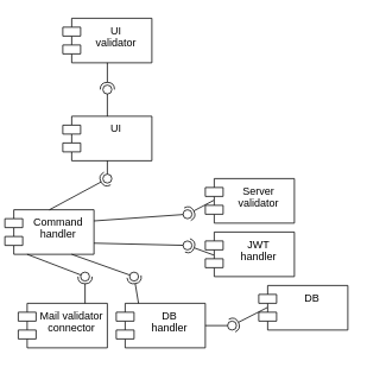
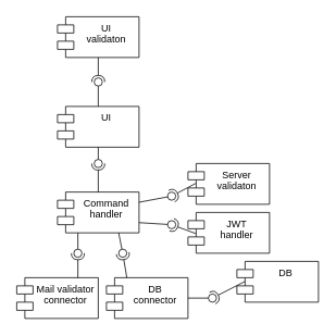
  <mxCell id="0" />
  <mxCell id="1" parent="0" />
  <mxCell id="2" value="UI" style="shape=module;align=left;spacingLeft=20;align=center;verticalAlign=top;whiteSpace=wrap;html=1;" vertex="1" parent="1"><mxGeometry x="70" y="130" width="100" height="50" as="geometry" /></mxCell>
  <mxCell id="3" value="" style="rounded=0;orthogonalLoop=1;jettySize=auto;html=1;endArrow=oval;endFill=0;sketch=0;sourcePerimeterSpacing=0;targetPerimeterSpacing=0;endSize=10;exitX=0.5;exitY=1;exitDx=0;exitDy=0;" edge="1" parent="1" source="2"><mxGeometry relative="1" as="geometry"><mxPoint x="280" y="195" as="sourcePoint" /><mxPoint x="120" y="200" as="targetPoint" /></mxGeometry></mxCell>
- <mxCell id="4" value="UI&lt;div&gt;validator&lt;/div&gt;" style="shape=module;align=left;spacingLeft=20;align=center;verticalAlign=top;whiteSpace=wrap;html=1;" vertex="1" parent="1"><mxGeometry x="70" y="20" width="100" height="50" as="geometry" /></mxCell>
- <mxCell id="5" value="Command&lt;div&gt;handler&lt;/div&gt;" style="shape=module;align=left;spacingLeft=20;align=center;verticalAlign=top;whiteSpace=wrap;html=1;" vertex="1" parent="1"><mxGeometry x="5" y="235" width="100" height="50" as="geometry" /></mxCell>
+ <mxCell id="4" value="UI&lt;div&gt;validaton&lt;/div&gt;" style="shape=module;align=left;spacingLeft=20;align=center;verticalAlign=top;whiteSpace=wrap;html=1;" vertex="1" parent="1"><mxGeometry x="70" y="20" width="100" height="50" as="geometry" /></mxCell>
+ <mxCell id="5" value="Command&lt;div&gt;handler&lt;/div&gt;" style="shape=module;align=left;spacingLeft=20;align=center;verticalAlign=top;whiteSpace=wrap;html=1;" vertex="1" parent="1"><mxGeometry x="70" y="235" width="100" height="50" as="geometry" /></mxCell>
  <mxCell id="6" value="" style="ellipse;whiteSpace=wrap;html=1;align=center;aspect=fixed;fillColor=none;strokeColor=none;resizable=0;perimeter=centerPerimeter;rotatable=0;allowArrows=0;points=[];outlineConnect=1;" vertex="1" parent="1"><mxGeometry x="205" y="110" width="10" height="10" as="geometry" /></mxCell>
- <mxCell id="7" value="Server&lt;div&gt;validator&lt;/div&gt;" style="shape=module;align=left;spacingLeft=20;align=center;verticalAlign=top;whiteSpace=wrap;html=1;" vertex="1" parent="1"><mxGeometry x="230" y="200" width="100" height="50" as="geometry" /></mxCell>
+ <mxCell id="7" value="Server&lt;div&gt;validaton&lt;/div&gt;" style="shape=module;align=left;spacingLeft=20;align=center;verticalAlign=top;whiteSpace=wrap;html=1;" vertex="1" parent="1"><mxGeometry x="230" y="200" width="100" height="50" as="geometry" /></mxCell>
  <mxCell id="8" value="JWT&lt;div&gt;handler&lt;/div&gt;" style="shape=module;align=left;spacingLeft=20;align=center;verticalAlign=top;whiteSpace=wrap;html=1;" vertex="1" parent="1"><mxGeometry x="230" y="260" width="100" height="50" as="geometry" /></mxCell>
  <mxCell id="9" value="Mail validator&lt;div&gt;connector&lt;/div&gt;" style="shape=module;align=left;spacingLeft=20;align=center;verticalAlign=top;whiteSpace=wrap;html=1;" vertex="1" parent="1"><mxGeometry x="20" y="340" width="100" height="50" as="geometry" /></mxCell>
- <mxCell id="10" value="DB&lt;div&gt;handler&lt;/div&gt;" style="shape=module;align=left;spacingLeft=20;align=center;verticalAlign=top;whiteSpace=wrap;html=1;" vertex="1" parent="1"><mxGeometry x="130" y="340" width="100" height="50" as="geometry" /></mxCell>
+ <mxCell id="10" value="DB&lt;div&gt;connector&lt;/div&gt;" style="shape=module;align=left;spacingLeft=20;align=center;verticalAlign=top;whiteSpace=wrap;html=1;" vertex="1" parent="1"><mxGeometry x="130" y="340" width="100" height="50" as="geometry" /></mxCell>
  <mxCell id="11" value="DB" style="shape=module;align=left;spacingLeft=20;align=center;verticalAlign=top;whiteSpace=wrap;html=1;" vertex="1" parent="1"><mxGeometry x="290" y="320" width="100" height="50" as="geometry" /></mxCell>
  <mxCell id="12" value="" style="rounded=0;orthogonalLoop=1;jettySize=auto;html=1;endArrow=oval;endFill=0;sketch=0;sourcePerimeterSpacing=0;targetPerimeterSpacing=0;endSize=10;exitX=0.5;exitY=0;exitDx=0;exitDy=0;" edge="1" parent="1" source="2"><mxGeometry relative="1" as="geometry"><mxPoint x="100" y="120" as="sourcePoint" /><mxPoint x="120" y="100" as="targetPoint" /></mxGeometry></mxCell>
  <mxCell id="13" value="" style="rounded=0;orthogonalLoop=1;jettySize=auto;html=1;endArrow=halfCircle;endFill=0;endSize=6;strokeWidth=1;sketch=0;exitX=0.5;exitY=1;exitDx=0;exitDy=0;" edge="1" parent="1" source="4"><mxGeometry relative="1" as="geometry"><mxPoint x="151" y="83" as="sourcePoint" /><mxPoint x="120" y="100" as="targetPoint" /></mxGeometry></mxCell>
  <mxCell id="14" value="" style="rounded=0;orthogonalLoop=1;jettySize=auto;html=1;endArrow=oval;endFill=0;sketch=0;sourcePerimeterSpacing=0;targetPerimeterSpacing=0;endSize=10;exitX=1;exitY=0.25;exitDx=0;exitDy=0;" edge="1" parent="1" source="5"><mxGeometry relative="1" as="geometry"><mxPoint x="85" y="80" as="sourcePoint" /><mxPoint x="210" y="240" as="targetPoint" /></mxGeometry></mxCell>
  <mxCell id="15" value="" style="rounded=0;orthogonalLoop=1;jettySize=auto;html=1;endArrow=halfCircle;endFill=0;endSize=6;strokeWidth=1;sketch=0;exitX=0.094;exitY=0.489;exitDx=0;exitDy=0;exitPerimeter=0;" edge="1" parent="1" source="7"><mxGeometry relative="1" as="geometry"><mxPoint x="230" y="180" as="sourcePoint" /><mxPoint x="210" y="240" as="targetPoint" /></mxGeometry></mxCell>
  <mxCell id="16" value="" style="rounded=0;orthogonalLoop=1;jettySize=auto;html=1;endArrow=oval;endFill=0;sketch=0;sourcePerimeterSpacing=0;targetPerimeterSpacing=0;endSize=10;exitX=0.25;exitY=1;exitDx=0;exitDy=0;" edge="1" parent="1" source="5"><mxGeometry relative="1" as="geometry"><mxPoint x="255" y="345" as="sourcePoint" /><mxPoint x="95" y="310" as="targetPoint" /></mxGeometry></mxCell>
  <mxCell id="17" value="" style="rounded=0;orthogonalLoop=1;jettySize=auto;html=1;endArrow=halfCircle;endFill=0;endSize=6;strokeWidth=1;sketch=0;exitX=0.75;exitY=0;exitDx=0;exitDy=0;" edge="1" parent="1" source="9"><mxGeometry relative="1" as="geometry"><mxPoint x="240" y="410" as="sourcePoint" /><mxPoint x="95" y="310" as="targetPoint" /></mxGeometry></mxCell>
  <mxCell id="18" value="" style="rounded=0;orthogonalLoop=1;jettySize=auto;html=1;endArrow=oval;endFill=0;sketch=0;sourcePerimeterSpacing=0;targetPerimeterSpacing=0;endSize=10;exitX=1;exitY=0.5;exitDx=0;exitDy=0;" edge="1" parent="1" source="10"><mxGeometry relative="1" as="geometry"><mxPoint x="255" y="345" as="sourcePoint" /><mxPoint x="260" y="365" as="targetPoint" /></mxGeometry></mxCell>
  <mxCell id="19" value="" style="rounded=0;orthogonalLoop=1;jettySize=auto;html=1;endArrow=halfCircle;endFill=0;endSize=6;strokeWidth=1;sketch=0;exitX=0.096;exitY=0.495;exitDx=0;exitDy=0;exitPerimeter=0;" edge="1" parent="1" source="11"><mxGeometry relative="1" as="geometry"><mxPoint x="240" y="410" as="sourcePoint" /><mxPoint x="260" y="365" as="targetPoint" /></mxGeometry></mxCell>
  <mxCell id="20" value="" style="rounded=0;orthogonalLoop=1;jettySize=auto;html=1;endArrow=halfCircle;endFill=0;endSize=6;strokeWidth=1;sketch=0;exitX=0.5;exitY=0;exitDx=0;exitDy=0;" edge="1" parent="1" source="5"><mxGeometry relative="1" as="geometry"><mxPoint x="195" y="285" as="sourcePoint" /><mxPoint x="120" y="200" as="targetPoint" /></mxGeometry></mxCell>
  <mxCell id="21" value="" style="ellipse;whiteSpace=wrap;html=1;align=center;aspect=fixed;fillColor=none;strokeColor=none;resizable=0;perimeter=centerPerimeter;rotatable=0;allowArrows=0;points=[];outlineConnect=1;" vertex="1" parent="1"><mxGeometry x="180" y="250" width="10" height="10" as="geometry" /></mxCell>
  <mxCell id="22" value="" style="rounded=0;orthogonalLoop=1;jettySize=auto;html=1;endArrow=halfCircle;endFill=0;endSize=6;strokeWidth=1;sketch=0;exitX=0.25;exitY=0;exitDx=0;exitDy=0;" edge="1" parent="1" source="10"><mxGeometry relative="1" as="geometry"><mxPoint x="187" y="318" as="sourcePoint" /><mxPoint x="150" y="310" as="targetPoint" /></mxGeometry></mxCell>
  <mxCell id="23" value="" style="rounded=0;orthogonalLoop=1;jettySize=auto;html=1;endArrow=oval;endFill=0;sketch=0;sourcePerimeterSpacing=0;targetPerimeterSpacing=0;endSize=10;exitX=0.75;exitY=1;exitDx=0;exitDy=0;" edge="1" parent="1" source="5"><mxGeometry relative="1" as="geometry"><mxPoint x="147" y="318" as="sourcePoint" /><mxPoint x="150" y="310" as="targetPoint" /></mxGeometry></mxCell>
  <mxCell id="24" value="" style="ellipse;whiteSpace=wrap;html=1;align=center;aspect=fixed;fillColor=none;strokeColor=none;resizable=0;perimeter=centerPerimeter;rotatable=0;allowArrows=0;points=[];outlineConnect=1;" vertex="1" parent="1"><mxGeometry x="162" y="313" width="10" height="10" as="geometry" /></mxCell>
  <mxCell id="25" value="" style="rounded=0;orthogonalLoop=1;jettySize=auto;html=1;endArrow=halfCircle;endFill=0;endSize=6;strokeWidth=1;sketch=0;exitX=0.094;exitY=0.517;exitDx=0;exitDy=0;exitPerimeter=0;" edge="1" target="27" parent="1" source="8"><mxGeometry relative="1" as="geometry"><mxPoint x="230" y="275" as="sourcePoint" /></mxGeometry></mxCell>
  <mxCell id="26" value="" style="rounded=0;orthogonalLoop=1;jettySize=auto;html=1;endArrow=oval;endFill=0;sketch=0;sourcePerimeterSpacing=0;targetPerimeterSpacing=0;endSize=10;exitX=1;exitY=0.75;exitDx=0;exitDy=0;" edge="1" target="27" parent="1" source="5"><mxGeometry relative="1" as="geometry"><mxPoint x="190" y="275" as="sourcePoint" /></mxGeometry></mxCell>
  <mxCell id="27" value="" style="ellipse;whiteSpace=wrap;html=1;align=center;aspect=fixed;fillColor=none;strokeColor=none;resizable=0;perimeter=centerPerimeter;rotatable=0;allowArrows=0;points=[];outlineConnect=1;" vertex="1" parent="1"><mxGeometry x="205" y="270" width="10" height="10" as="geometry" /></mxCell>
